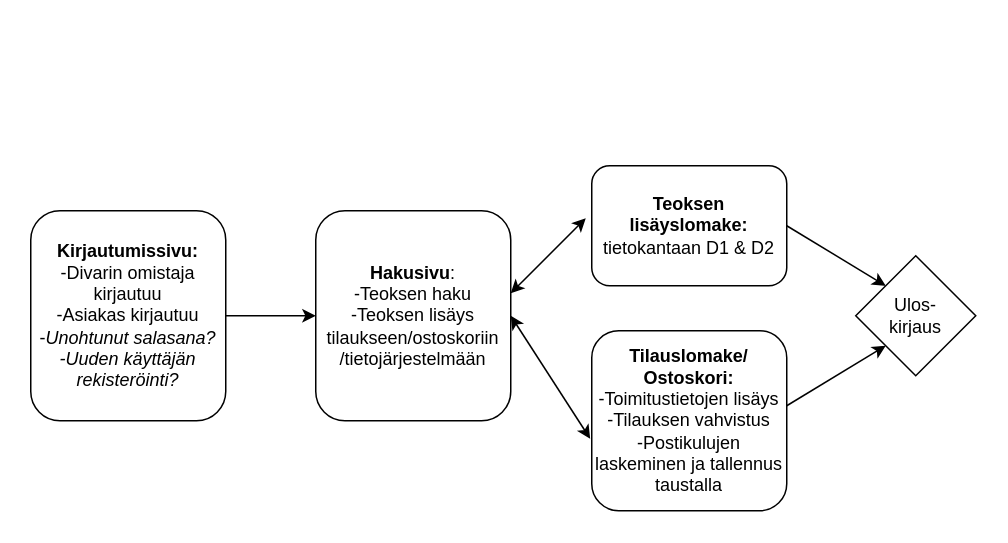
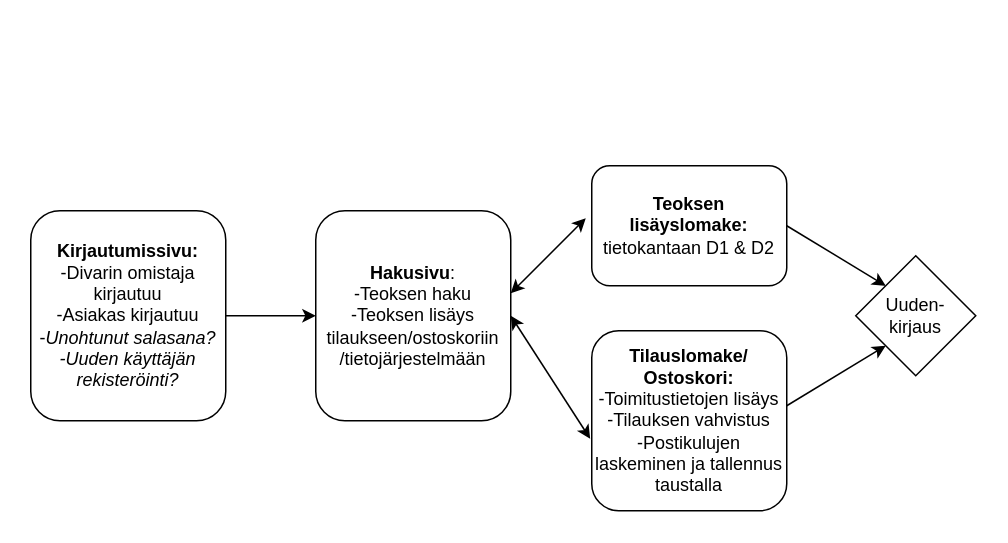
  <mxCell id="0" />
  <mxCell id="1" parent="0" />
  <mxCell id="2" value="" style="edgeStyle=orthogonalEdgeStyle;rounded=0;orthogonalLoop=1;jettySize=auto;html=1;" parent="1" source="3" target="4" edge="1"><mxGeometry relative="1" as="geometry" /></mxCell>
  <mxCell id="3" value="&lt;b&gt;Kirjautumissivu:&lt;/b&gt;&lt;div&gt;-Divarin omistaja kirjautuu&lt;/div&gt;&lt;div&gt;-Asiakas kirjautuu&lt;/div&gt;&lt;div&gt;-&lt;i&gt;Unohtunut salasana?&lt;/i&gt;&lt;/div&gt;&lt;div&gt;&lt;i&gt;-Uuden käyttäjän rekisteröinti?&lt;/i&gt;&lt;/div&gt;" style="rounded=1;whiteSpace=wrap;html=1;" parent="1" vertex="1"><mxGeometry x="20" y="140" width="130" height="140" as="geometry" /></mxCell>
  <mxCell id="4" value="&lt;b&gt;Hakusivu&lt;/b&gt;:&lt;div&gt;-Teoksen haku&lt;/div&gt;&lt;div&gt;-Teoksen lisäys tilaukseen/ostoskoriin&lt;/div&gt;&lt;div&gt;/tietojärjestelmään&lt;/div&gt;" style="rounded=1;whiteSpace=wrap;html=1;" parent="1" vertex="1"><mxGeometry x="210" y="140" width="130" height="140" as="geometry" /></mxCell>
- <mxCell id="5" value="Ulos-&lt;div&gt;kirjaus&lt;/div&gt;" style="rhombus;whiteSpace=wrap;html=1;" parent="1" vertex="1"><mxGeometry x="570" y="170" width="80" height="80" as="geometry" /></mxCell>
+ <mxCell id="5" value="Uuden-&lt;div&gt;kirjaus&lt;/div&gt;" style="rhombus;whiteSpace=wrap;html=1;" parent="1" vertex="1"><mxGeometry x="570" y="170" width="80" height="80" as="geometry" /></mxCell>
  <mxCell id="6" value="" style="group" parent="1" vertex="1" connectable="0"><mxGeometry x="394" y="20" width="140" height="320" as="geometry" /></mxCell>
  <mxCell id="7" value="&lt;b&gt;Tilauslomake/&lt;/b&gt;&lt;div&gt;&lt;b&gt;Ostoskori:&lt;/b&gt;&lt;/div&gt;&lt;div&gt;-Toimitustietojen lisäys&lt;/div&gt;&lt;div&gt;-Tilauksen vahvistus&lt;/div&gt;&lt;div&gt;-Postikulujen laskeminen ja tallennus taustalla&lt;/div&gt;" style="rounded=1;whiteSpace=wrap;html=1;" parent="6" vertex="1"><mxGeometry y="200" width="130" height="120" as="geometry" /></mxCell>
  <mxCell id="8" value="&lt;b&gt;Teoksen lisäyslomake:&lt;/b&gt;&lt;div&gt;tietokantaan D1 &amp;amp; D2&lt;/div&gt;" style="rounded=1;whiteSpace=wrap;html=1;" parent="6" vertex="1"><mxGeometry y="90" width="130" height="80" as="geometry" /></mxCell>
  <mxCell id="9" value="" style="endArrow=classic;html=1;rounded=0;entryX=0;entryY=0;entryDx=0;entryDy=0;" parent="6" target="5" edge="1"><mxGeometry width="50" height="50" relative="1" as="geometry"><mxPoint x="130" y="130" as="sourcePoint" /><mxPoint x="180" y="80" as="targetPoint" /></mxGeometry></mxCell>
  <mxCell id="10" value="" style="endArrow=classic;html=1;rounded=0;entryX=0;entryY=1;entryDx=0;entryDy=0;" parent="6" target="5" edge="1"><mxGeometry width="50" height="50" relative="1" as="geometry"><mxPoint x="130" y="250" as="sourcePoint" /><mxPoint x="180" y="200" as="targetPoint" /></mxGeometry></mxCell>
  <mxCell id="11" value="" style="endArrow=classic;startArrow=classic;html=1;rounded=0;" parent="1" edge="1"><mxGeometry width="50" height="50" relative="1" as="geometry"><mxPoint x="340" y="195" as="sourcePoint" /><mxPoint x="390" y="145" as="targetPoint" /></mxGeometry></mxCell>
  <mxCell id="12" value="" style="endArrow=classic;startArrow=classic;html=1;rounded=0;exitX=1;exitY=0.5;exitDx=0;exitDy=0;entryX=-0.008;entryY=0.6;entryDx=0;entryDy=0;entryPerimeter=0;" parent="1" source="4" target="7" edge="1"><mxGeometry width="50" height="50" relative="1" as="geometry"><mxPoint x="340" y="330" as="sourcePoint" /><mxPoint x="390" y="280" as="targetPoint" /></mxGeometry></mxCell>
